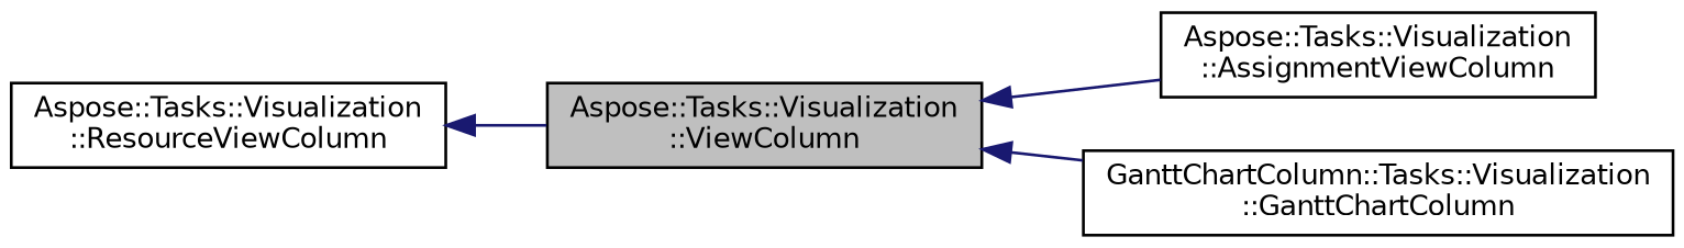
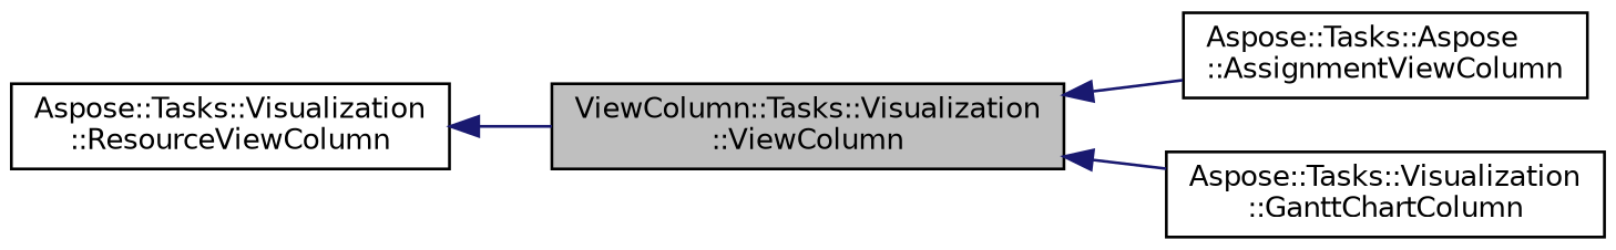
  digraph {
    rankdir=LR
    node [color=black fillcolor=white fontname=Helvetica fontsize=10 shape=record style=filled]
    edge [color=midnightblue dir=back fontname=Helvetica fontsize=10 labelfontname=Helvetica labelfontsize=10 style=solid]
-   n1 [fillcolor=grey75 fontcolor=black height=0.2 label="Aspose::Tasks::Visualization\l::ViewColumn" width=0.4]
-   n2 [height=0.2 label="Aspose::Tasks::Visualization\l::AssignmentViewColumn" width=0.4]
-   n3 [height=0.2 label="GanttChartColumn::Tasks::Visualization\l::GanttChartColumn" width=0.4]
+   n1 [fillcolor=grey75 fontcolor=black height=0.2 label="ViewColumn::Tasks::Visualization\l::ViewColumn" width=0.4]
+   n2 [height=0.2 label="Aspose::Tasks::Aspose\l::AssignmentViewColumn" width=0.4]
+   n3 [height=0.2 label="Aspose::Tasks::Visualization\l::GanttChartColumn" width=0.4]
    n4 [height=0.2 label="Aspose::Tasks::Visualization\l::ResourceViewColumn" width=0.4]
    n1 -> n2
    n1 -> n3
    n4 -> n1
  }
